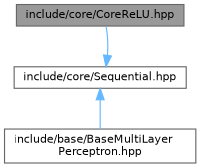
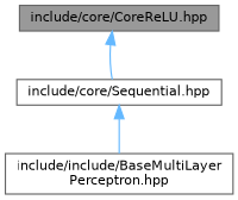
  digraph {
    node [color=grey40 fillcolor=white fontname=Helvetica fontsize=10 shape=box style=filled]
    edge [color=steelblue1 dir=back fontname=Helvetica fontsize=10 labelfontname=Helvetica labelfontsize=10 style=solid]
    n1 [color=gray40 fillcolor=grey60 fontcolor=black height=0.2 label="include/core/CoreReLU.hpp" width=0.4]
    n2 [height=0.2 label="include/core/Sequential.hpp" width=0.4]
-   n3 [height=0.2 label="include/base/BaseMultiLayer\lPerceptron.hpp" width=0.4]
-   n2 -> n1
+   n3 [height=0.2 label="include/include/BaseMultiLayer\lPerceptron.hpp" width=0.4]
+   n1 -> n2
    n2 -> n3
  }
